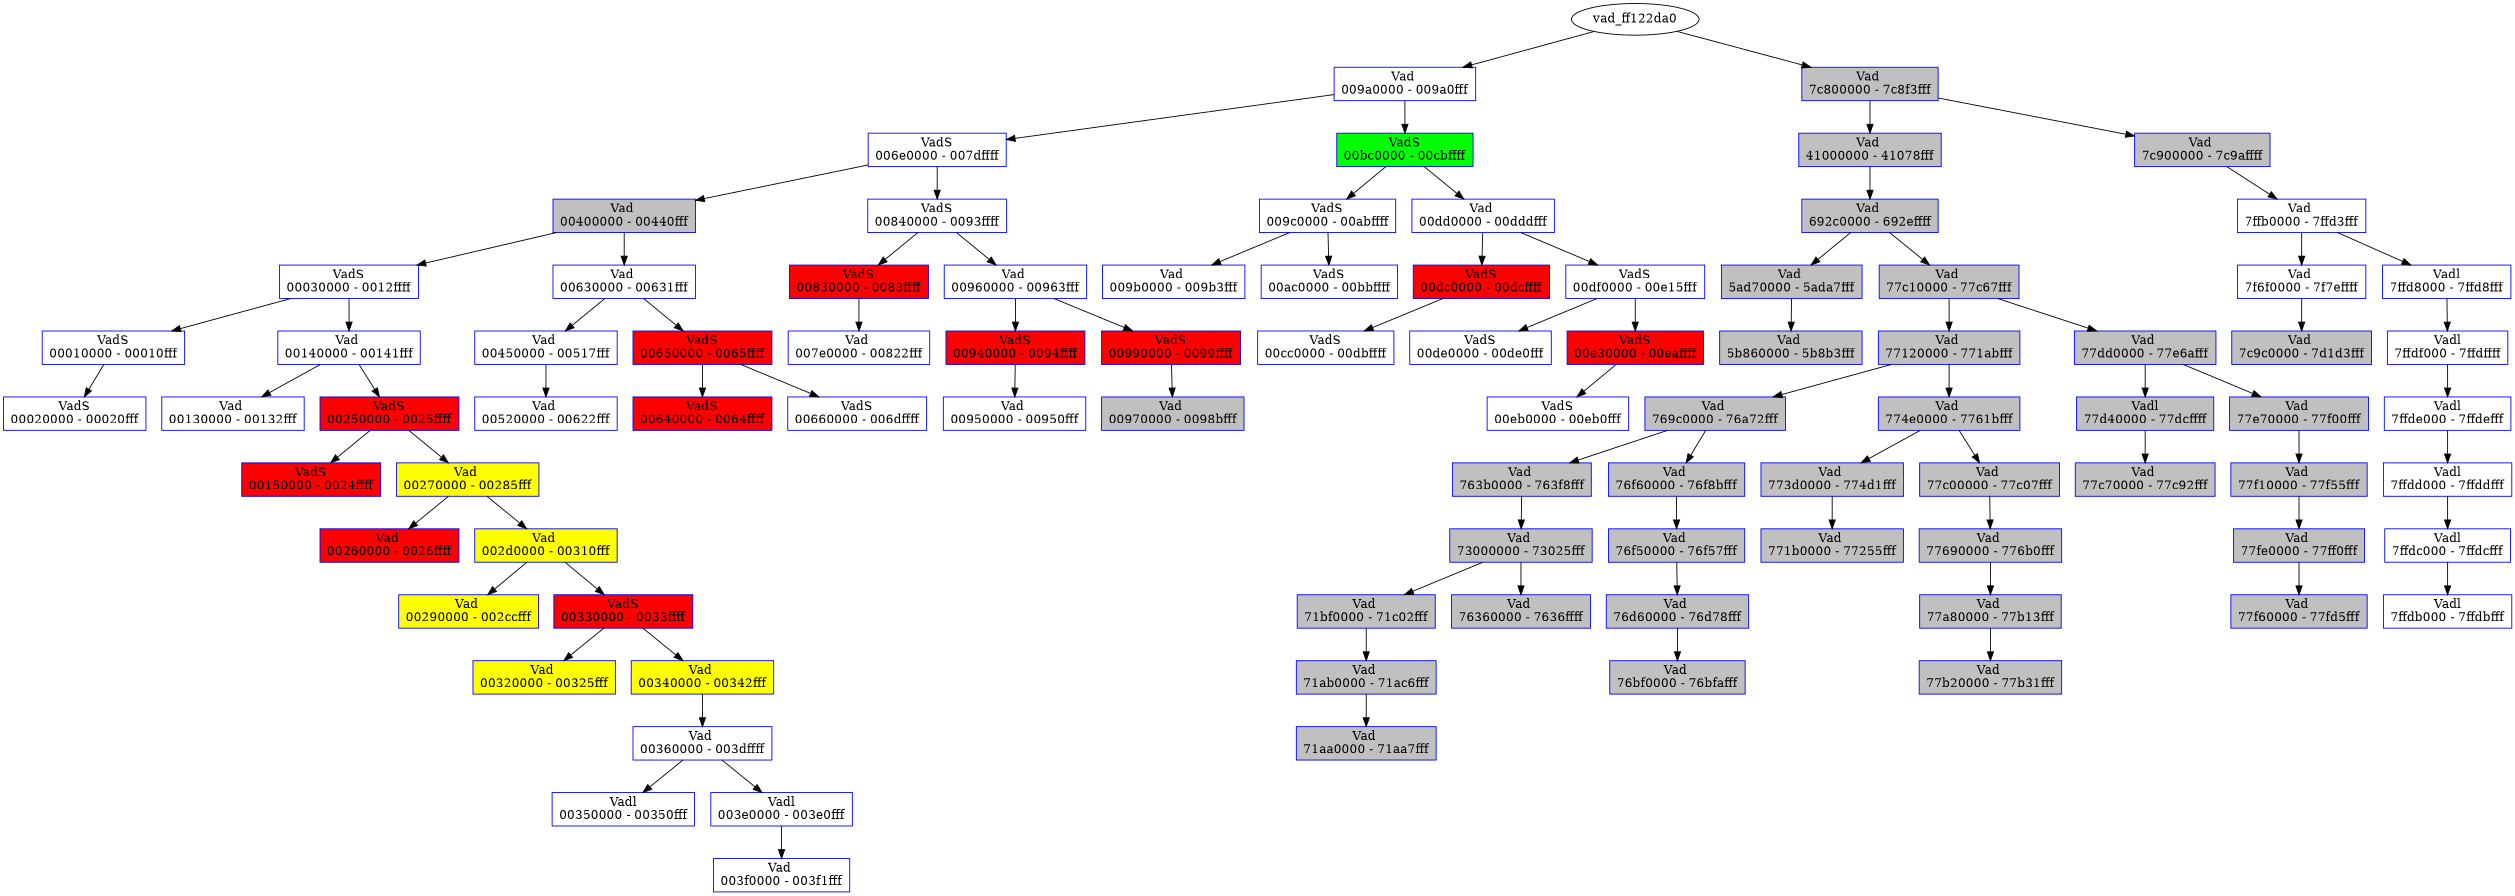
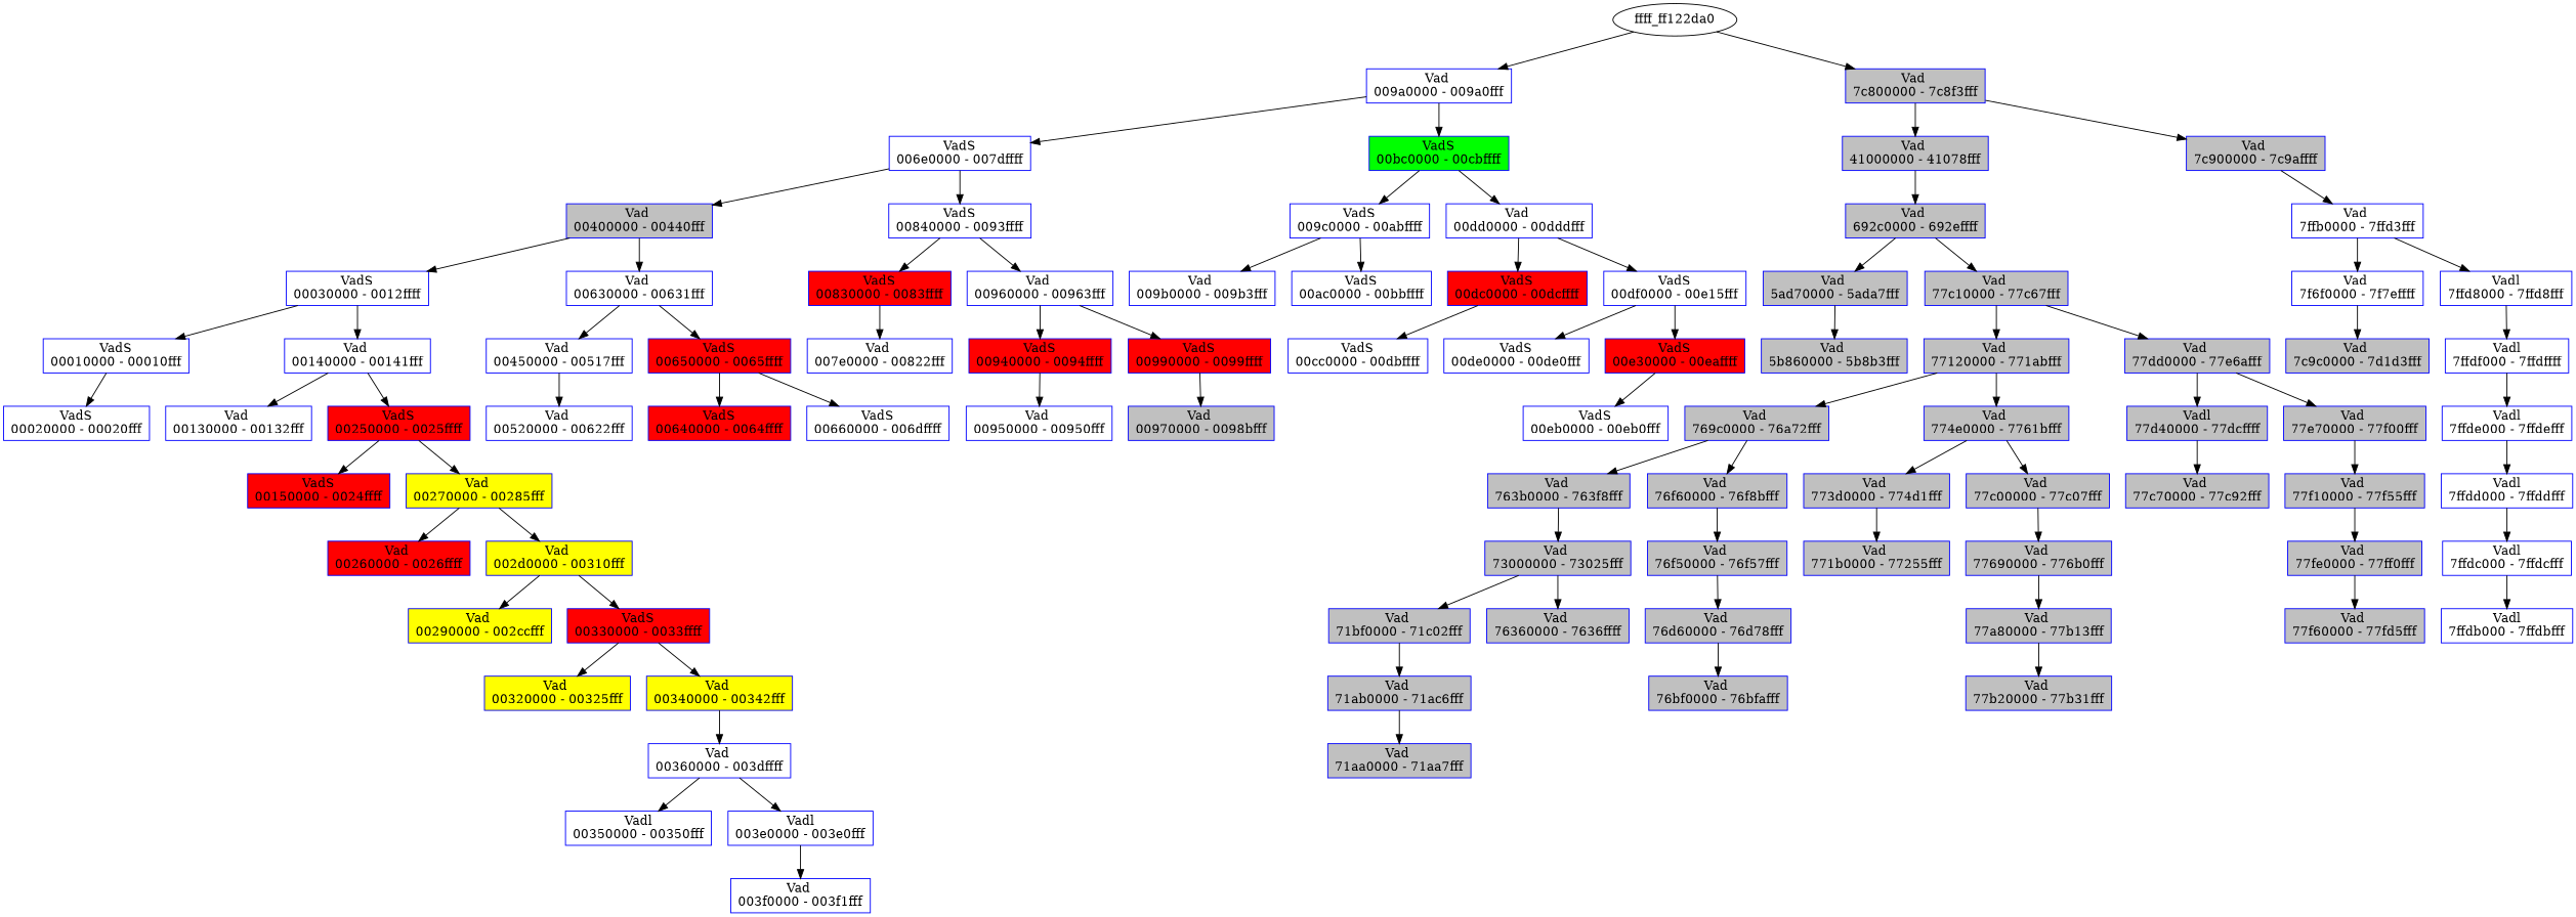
  digraph {
    rankdir=TB
    node [color=blue fillcolor=gray shape=record style=filled]
    n1 [fillcolor=white label="{ Vad \n009a0000 - 009a0fff }"]
-   vad_ff122da0 [color="" fillcolor="" shape="" style=""]
+   vad_ff122da0 [label=ffff_ff122da0 color="" fillcolor="" shape="" style=""]
    n3 [label="{ Vad \n7c800000 - 7c8f3fff }"]
    n4 [fillcolor=white label="{ VadS\n006e0000 - 007dffff }"]
    n5 [fillcolor=green label="{ VadS\n00bc0000 - 00cbffff }"]
    n6 [label="{ Vad \n00400000 - 00440fff }"]
    n7 [fillcolor=white label="{ VadS\n00840000 - 0093ffff }"]
    n8 [fillcolor=white label="{ VadS\n00030000 - 0012ffff }"]
    n9 [fillcolor=white label="{ Vad \n00630000 - 00631fff }"]
    n10 [fillcolor=white label="{ VadS\n00010000 - 00010fff }"]
    n11 [fillcolor=white label="{ Vad \n00140000 - 00141fff }"]
    n12 [fillcolor=white label="{ VadS\n00020000 - 00020fff }"]
    n13 [fillcolor=white label="{ Vad \n00130000 - 00132fff }"]
    n14 [fillcolor=red label="{ VadS\n00250000 - 0025ffff }"]
    n15 [fillcolor=red label="{ VadS\n00150000 - 0024ffff }"]
    n16 [fillcolor=yellow label="{ Vad \n00270000 - 00285fff }"]
    n17 [fillcolor=red label="{ Vad \n00260000 - 0026ffff }"]
    n18 [fillcolor=yellow label="{ Vad \n002d0000 - 00310fff }"]
    n19 [fillcolor=yellow label="{ Vad \n00290000 - 002ccfff }"]
    n20 [fillcolor=red label="{ VadS\n00330000 - 0033ffff }"]
    n21 [fillcolor=yellow label="{ Vad \n00320000 - 00325fff }"]
    n22 [fillcolor=yellow label="{ Vad \n00340000 - 00342fff }"]
    n23 [fillcolor=white label="{ Vad \n00360000 - 003dffff }"]
    n24 [fillcolor=white label="{ Vadl\n00350000 - 00350fff }"]
    n25 [fillcolor=white label="{ Vadl\n003e0000 - 003e0fff }"]
    n26 [fillcolor=white label="{ Vad \n003f0000 - 003f1fff }"]
    n27 [fillcolor=white label="{ Vad \n00450000 - 00517fff }"]
    n28 [fillcolor=red label="{ VadS\n00650000 - 0065ffff }"]
    n29 [fillcolor=white label="{ Vad \n00520000 - 00622fff }"]
    n30 [fillcolor=red label="{ VadS\n00640000 - 0064ffff }"]
    n31 [fillcolor=white label="{ VadS\n00660000 - 006dffff }"]
    n32 [fillcolor=red label="{ VadS\n00830000 - 0083ffff }"]
    n33 [fillcolor=white label="{ Vad \n00960000 - 00963fff }"]
    n34 [fillcolor=white label="{ Vad \n007e0000 - 00822fff }"]
    n35 [fillcolor=red label="{ VadS\n00940000 - 0094ffff }"]
    n36 [fillcolor=red label="{ VadS\n00990000 - 0099ffff }"]
    n37 [fillcolor=white label="{ Vad \n00950000 - 00950fff }"]
    n38 [label="{ Vad \n00970000 - 0098bfff }"]
    n39 [fillcolor=white label="{ VadS\n009c0000 - 00abffff }"]
    n40 [fillcolor=white label="{ Vad \n00dd0000 - 00dddfff }"]
    n41 [fillcolor=white label="{ Vad \n009b0000 - 009b3fff }"]
    n42 [fillcolor=white label="{ VadS\n00ac0000 - 00bbffff }"]
    n43 [fillcolor=red label="{ VadS\n00dc0000 - 00dcffff }"]
    n44 [fillcolor=white label="{ VadS\n00df0000 - 00e15fff }"]
    n45 [fillcolor=white label="{ VadS\n00cc0000 - 00dbffff }"]
    n46 [fillcolor=white label="{ VadS\n00de0000 - 00de0fff }"]
    n47 [fillcolor=red label="{ VadS\n00e30000 - 00eaffff }"]
    n48 [fillcolor=white label="{ VadS\n00eb0000 - 00eb0fff }"]
    n49 [label="{ Vad \n41000000 - 41078fff }"]
    n50 [label="{ Vad \n7c900000 - 7c9affff }"]
    n51 [label="{ Vad \n692c0000 - 692effff }"]
    n52 [label="{ Vad \n5ad70000 - 5ada7fff }"]
    n53 [label="{ Vad \n77c10000 - 77c67fff }"]
    n54 [label="{ Vad \n5b860000 - 5b8b3fff }"]
    n55 [label="{ Vad \n77120000 - 771abfff }"]
    n56 [label="{ Vad \n77dd0000 - 77e6afff }"]
    n57 [label="{ Vad \n769c0000 - 76a72fff }"]
    n58 [label="{ Vad \n774e0000 - 7761bfff }"]
    n59 [label="{ Vad \n763b0000 - 763f8fff }"]
    n60 [label="{ Vad \n76f60000 - 76f8bfff }"]
    n61 [label="{ Vad \n73000000 - 73025fff }"]
    n62 [label="{ Vad \n71bf0000 - 71c02fff }"]
    n63 [label="{ Vad \n76360000 - 7636ffff }"]
    n64 [label="{ Vad \n71ab0000 - 71ac6fff }"]
    n65 [label="{ Vad \n71aa0000 - 71aa7fff }"]
    n66 [label="{ Vad \n76f50000 - 76f57fff }"]
    n67 [label="{ Vad \n76d60000 - 76d78fff }"]
    n68 [label="{ Vad \n76bf0000 - 76bfafff }"]
    n69 [label="{ Vad \n773d0000 - 774d1fff }"]
    n70 [label="{ Vad \n77c00000 - 77c07fff }"]
    n71 [label="{ Vad \n771b0000 - 77255fff }"]
    n72 [label="{ Vad \n77690000 - 776b0fff }"]
    n73 [label="{ Vad \n77a80000 - 77b13fff }"]
    n74 [label="{ Vad \n77b20000 - 77b31fff }"]
    n75 [label="{ Vadl\n77d40000 - 77dcffff }"]
    n76 [label="{ Vad \n77e70000 - 77f00fff }"]
    n77 [label="{ Vad \n77c70000 - 77c92fff }"]
    n78 [label="{ Vad \n77f10000 - 77f55fff }"]
    n79 [label="{ Vad \n77fe0000 - 77ff0fff }"]
    n80 [label="{ Vad \n77f60000 - 77fd5fff }"]
    n81 [fillcolor=white label="{ Vad \n7ffb0000 - 7ffd3fff }"]
    n82 [fillcolor=white label="{ Vad \n7f6f0000 - 7f7effff }"]
    n83 [fillcolor=white label="{ Vadl\n7ffd8000 - 7ffd8fff }"]
    n84 [label="{ Vad \n7c9c0000 - 7d1d3fff }"]
    n85 [fillcolor=white label="{ Vadl\n7ffdf000 - 7ffdffff }"]
    n86 [fillcolor=white label="{ Vadl\n7ffde000 - 7ffdefff }"]
    n87 [fillcolor=white label="{ Vadl\n7ffdd000 - 7ffddfff }"]
    n88 [fillcolor=white label="{ Vadl\n7ffdc000 - 7ffdcfff }"]
    n89 [fillcolor=white label="{ Vadl\n7ffdb000 - 7ffdbfff }"]
    n1 -> n4
    n1 -> n5
    vad_ff122da0 -> n1
    vad_ff122da0 -> n3
    n3 -> n49
    n3 -> n50
    n4 -> n6
    n4 -> n7
    n5 -> n39
    n5 -> n40
    n6 -> n8
    n6 -> n9
    n7 -> n32
    n7 -> n33
    n8 -> n10
    n8 -> n11
    n9 -> n27
    n9 -> n28
    n10 -> n12
    n11 -> n13
    n11 -> n14
    n14 -> n15
    n14 -> n16
    n16 -> n17
    n16 -> n18
    n18 -> n19
    n18 -> n20
    n20 -> n21
    n20 -> n22
    n22 -> n23
    n23 -> n24
    n23 -> n25
    n25 -> n26
    n27 -> n29
    n28 -> n30
    n28 -> n31
    n32 -> n34
    n33 -> n35
    n33 -> n36
    n35 -> n37
    n36 -> n38
    n39 -> n41
    n39 -> n42
    n40 -> n43
    n40 -> n44
    n43 -> n45
    n44 -> n46
    n44 -> n47
    n47 -> n48
    n49 -> n51
    n50 -> n81
    n51 -> n52
    n51 -> n53
    n52 -> n54
    n53 -> n55
    n53 -> n56
    n55 -> n57
    n55 -> n58
    n56 -> n75
    n56 -> n76
    n57 -> n59
    n57 -> n60
    n58 -> n69
    n58 -> n70
    n59 -> n61
    n60 -> n66
    n61 -> n62
    n61 -> n63
    n62 -> n64
    n64 -> n65
    n66 -> n67
    n67 -> n68
    n69 -> n71
    n70 -> n72
    n72 -> n73
    n73 -> n74
    n75 -> n77
    n76 -> n78
    n78 -> n79
    n79 -> n80
    n81 -> n82
    n81 -> n83
    n82 -> n84
    n83 -> n85
    n85 -> n86
    n86 -> n87
    n87 -> n88
    n88 -> n89
  }
